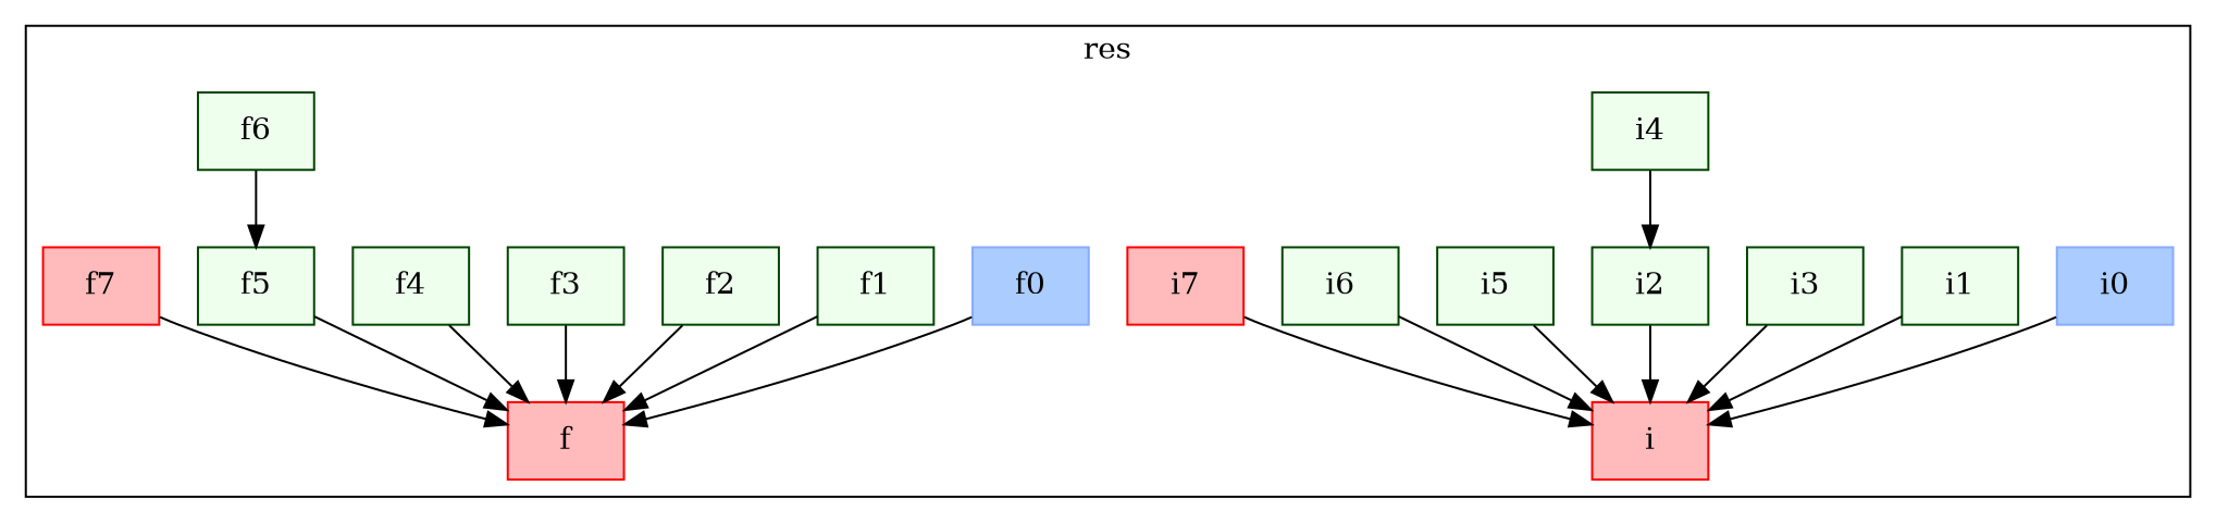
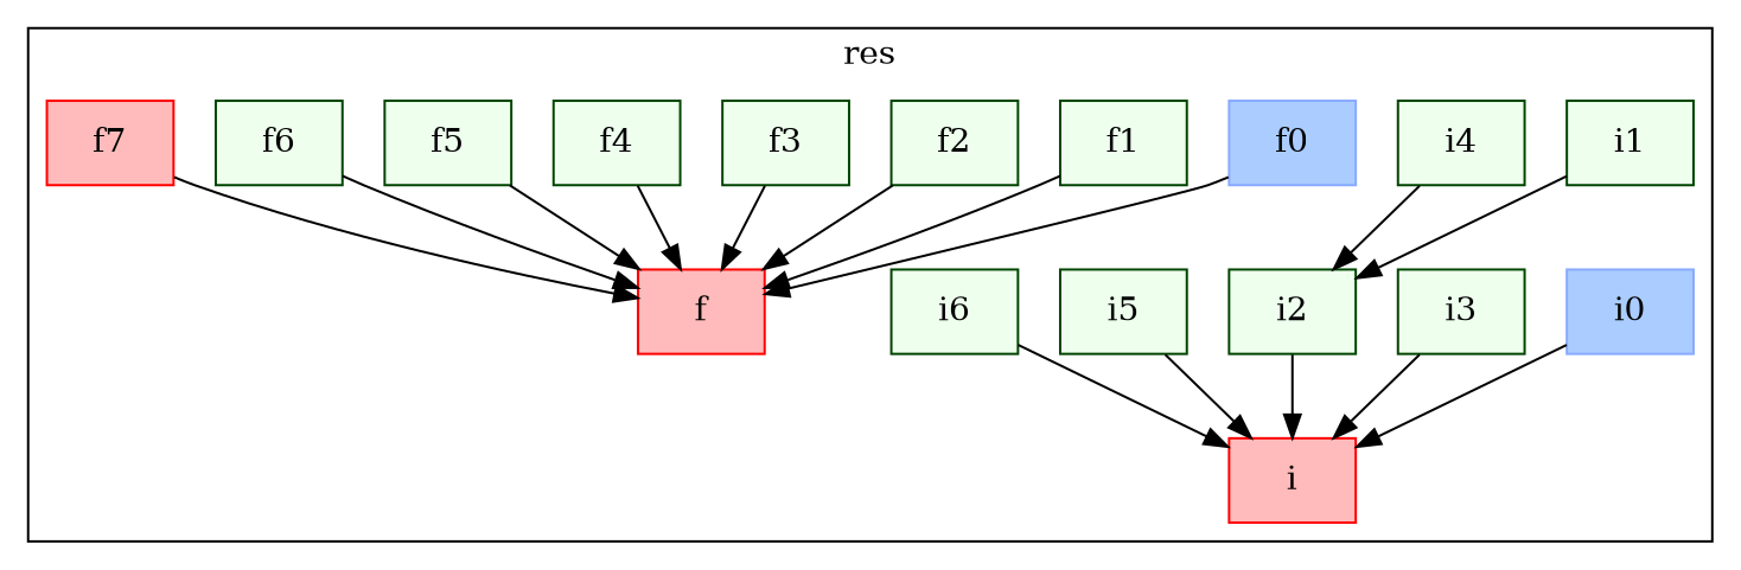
  digraph {
    node [color="#004400" fillcolor="#EEFFEE" shape=box style=filled]
    n1 [color="#FF0000" fillcolor="#FFBBBB" label=<i>]
    n2 [color="#FF0000" fillcolor="#FFBBBB" label=<f>]
    n3 [color="#88AAFF" fillcolor="#AACCFF" label=<i0>]
    n4 [label=<i1>]
    n5 [label=<i2>]
    n6 [label=<i3>]
    n7 [label=<i4>]
    n8 [label=<i5>]
    n9 [label=<i6>]
-   n10 [color="#FF0000" fillcolor="#FFBBBB" label=<i7>]
    n11 [color="#88AAFF" fillcolor="#AACCFF" label=<f0>]
    n12 [label=<f1>]
    n13 [label=<f2>]
    n14 [label=<f3>]
    n15 [label=<f4>]
    n16 [label=<f5>]
    n17 [label=<f6>]
    n18 [color="#FF0000" fillcolor="#FFBBBB" label=<f7>]
    subgraph cluster_1 {
      label=res
      n1
      n2
      n3
      n4
      n5
      n6
      n7
      n8
      n9
-     n10
      n11
      n12
      n13
      n14
      n15
      n16
      n17
      n18
    }
    n3 -> n1
-   n4 -> n1
+   n4 -> n5
    n5 -> n1
    n6 -> n1
    n7 -> n5
    n8 -> n1
    n9 -> n1
-   n10 -> n1
    n11 -> n2
    n12 -> n2
    n13 -> n2
    n14 -> n2
    n15 -> n2
    n16 -> n2
-   n17 -> n16
+   n17 -> n2
    n18 -> n2
  }
